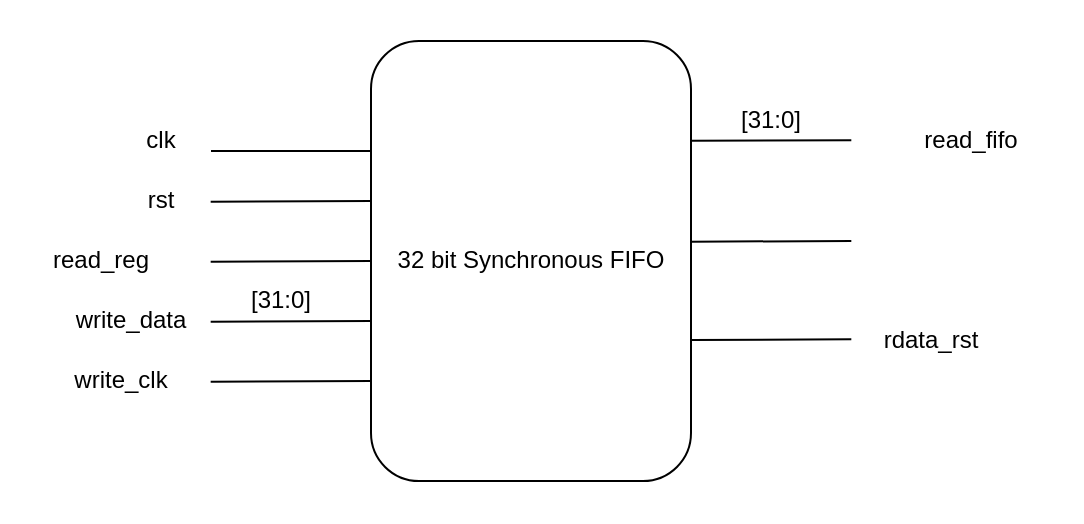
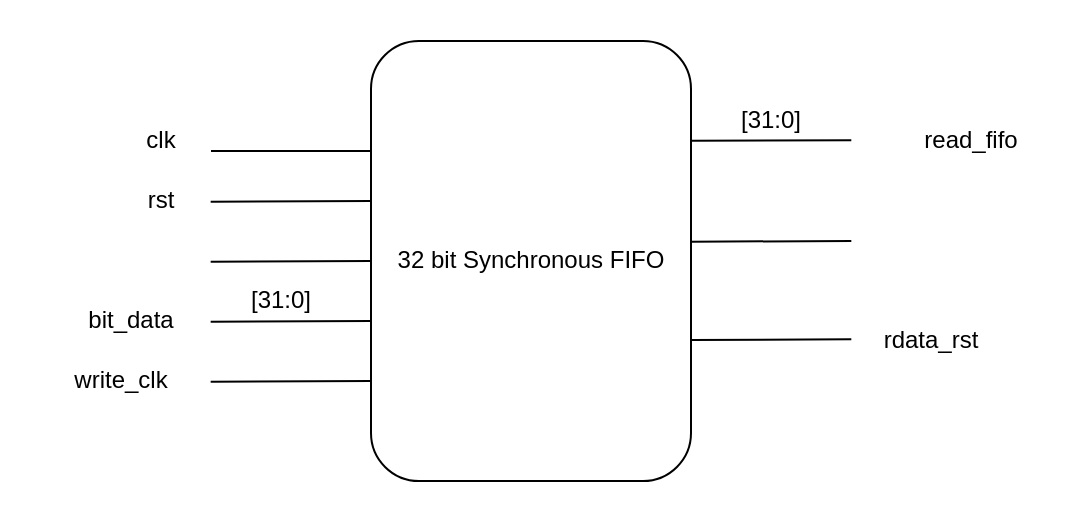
  <mxCell id="0" />
  <mxCell id="1" parent="0" />
  <mxCell id="2" value="" style="rounded=1;whiteSpace=wrap;html=1;" vertex="1" parent="1"><mxGeometry x="185" y="20" width="160" height="220" as="geometry" /></mxCell>
  <mxCell id="3" value="32 bit Synchronous FIFO" style="text;html=1;align=center;verticalAlign=middle;resizable=0;points=[];autosize=1;" vertex="1" parent="1"><mxGeometry x="190" y="120" width="150" height="20" as="geometry" /></mxCell>
  <mxCell id="4" value="" style="endArrow=none;html=1;entryX=0;entryY=0.25;entryDx=0;entryDy=0;" edge="1" parent="1" target="2"><mxGeometry width="50" height="50" relative="1" as="geometry"><mxPoint x="105" y="75" as="sourcePoint" /><mxPoint x="184" y="70" as="targetPoint" /></mxGeometry></mxCell>
  <mxCell id="5" value="" style="endArrow=none;html=1;entryX=0.001;entryY=0.191;entryDx=0;entryDy=0;entryPerimeter=0;" edge="1" parent="1"><mxGeometry width="50" height="50" relative="1" as="geometry"><mxPoint x="104.84" y="100.34" as="sourcePoint" /><mxPoint x="185" y="100" as="targetPoint" /></mxGeometry></mxCell>
  <mxCell id="6" value="" style="endArrow=none;html=1;entryX=0.001;entryY=0.191;entryDx=0;entryDy=0;entryPerimeter=0;" edge="1" parent="1"><mxGeometry width="50" height="50" relative="1" as="geometry"><mxPoint x="104.84" y="130.34" as="sourcePoint" /><mxPoint x="185" y="130" as="targetPoint" /></mxGeometry></mxCell>
  <mxCell id="7" value="" style="endArrow=none;html=1;entryX=0.001;entryY=0.191;entryDx=0;entryDy=0;entryPerimeter=0;" edge="1" parent="1"><mxGeometry width="50" height="50" relative="1" as="geometry"><mxPoint x="104.84" y="160.34" as="sourcePoint" /><mxPoint x="185" y="160" as="targetPoint" /></mxGeometry></mxCell>
  <mxCell id="8" value="" style="endArrow=none;html=1;entryX=0.001;entryY=0.191;entryDx=0;entryDy=0;entryPerimeter=0;" edge="1" parent="1"><mxGeometry width="50" height="50" relative="1" as="geometry"><mxPoint x="104.84" y="190.34" as="sourcePoint" /><mxPoint x="185" y="190" as="targetPoint" /></mxGeometry></mxCell>
  <mxCell id="9" value="clk" style="text;html=1;align=center;verticalAlign=middle;resizable=0;points=[];autosize=1;" vertex="1" parent="1"><mxGeometry x="65" y="60" width="30" height="20" as="geometry" /></mxCell>
  <mxCell id="10" value="rst" style="text;html=1;align=center;verticalAlign=middle;resizable=0;points=[];autosize=1;" vertex="1" parent="1"><mxGeometry x="65" y="90" width="30" height="20" as="geometry" /></mxCell>
- <mxCell id="11" value="read_reg" style="text;html=1;align=center;verticalAlign=middle;resizable=0;points=[];autosize=1;" vertex="1" parent="1"><mxGeometry x="20" y="120" width="60" height="20" as="geometry" /></mxCell>
- <mxCell id="12" value="write_data" style="text;html=1;align=center;verticalAlign=middle;resizable=0;points=[];autosize=1;" vertex="1" parent="1"><mxGeometry x="30" y="150" width="70" height="20" as="geometry" /></mxCell>
+ <mxCell id="12" value="bit_data" style="text;html=1;align=center;verticalAlign=middle;resizable=0;points=[];autosize=1;" vertex="1" parent="1"><mxGeometry x="30" y="150" width="70" height="20" as="geometry" /></mxCell>
  <mxCell id="13" value="[31:0]" style="text;html=1;align=center;verticalAlign=middle;resizable=0;points=[];autosize=1;" vertex="1" parent="1"><mxGeometry x="115" y="140" width="50" height="20" as="geometry" /></mxCell>
  <mxCell id="14" value="write_clk" style="text;html=1;align=center;verticalAlign=middle;resizable=0;points=[];autosize=1;" vertex="1" parent="1"><mxGeometry x="20" y="180" width="80" height="20" as="geometry" /></mxCell>
  <mxCell id="15" value="" style="endArrow=none;html=1;entryX=0.001;entryY=0.191;entryDx=0;entryDy=0;entryPerimeter=0;" edge="1" parent="1"><mxGeometry width="50" height="50" relative="1" as="geometry"><mxPoint x="345" y="69.92" as="sourcePoint" /><mxPoint x="425.16" y="69.58" as="targetPoint" /></mxGeometry></mxCell>
  <mxCell id="16" value="" style="endArrow=none;html=1;entryX=0.001;entryY=0.191;entryDx=0;entryDy=0;entryPerimeter=0;" edge="1" parent="1"><mxGeometry width="50" height="50" relative="1" as="geometry"><mxPoint x="345" y="120.34" as="sourcePoint" /><mxPoint x="425.16" y="120" as="targetPoint" /></mxGeometry></mxCell>
  <mxCell id="17" value="" style="endArrow=none;html=1;entryX=0.001;entryY=0.191;entryDx=0;entryDy=0;entryPerimeter=0;" edge="1" parent="1"><mxGeometry width="50" height="50" relative="1" as="geometry"><mxPoint x="345" y="169.51" as="sourcePoint" /><mxPoint x="425.16" y="169.17" as="targetPoint" /></mxGeometry></mxCell>
  <mxCell id="18" value="read_fifo" style="text;html=1;align=center;verticalAlign=middle;resizable=0;points=[];autosize=1;" vertex="1" parent="1"><mxGeometry x="450" y="60" width="70" height="20" as="geometry" /></mxCell>
  <mxCell id="19" value="[31:0]" style="text;html=1;align=center;verticalAlign=middle;resizable=0;points=[];autosize=1;" vertex="1" parent="1"><mxGeometry x="360" y="50" width="50" height="20" as="geometry" /></mxCell>
  <mxCell id="20" value="rdata_rst" style="text;html=1;align=center;verticalAlign=middle;resizable=0;points=[];autosize=1;" vertex="1" parent="1"><mxGeometry x="430" y="160" width="70" height="20" as="geometry" /></mxCell>
